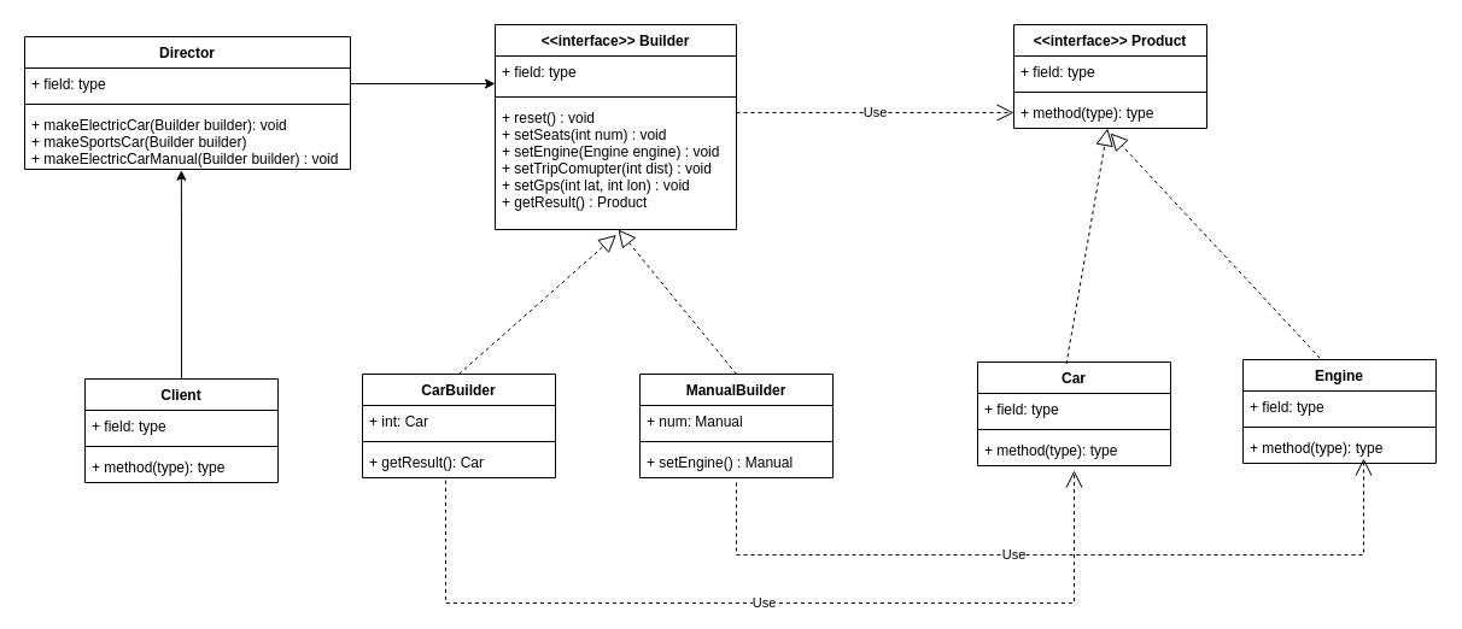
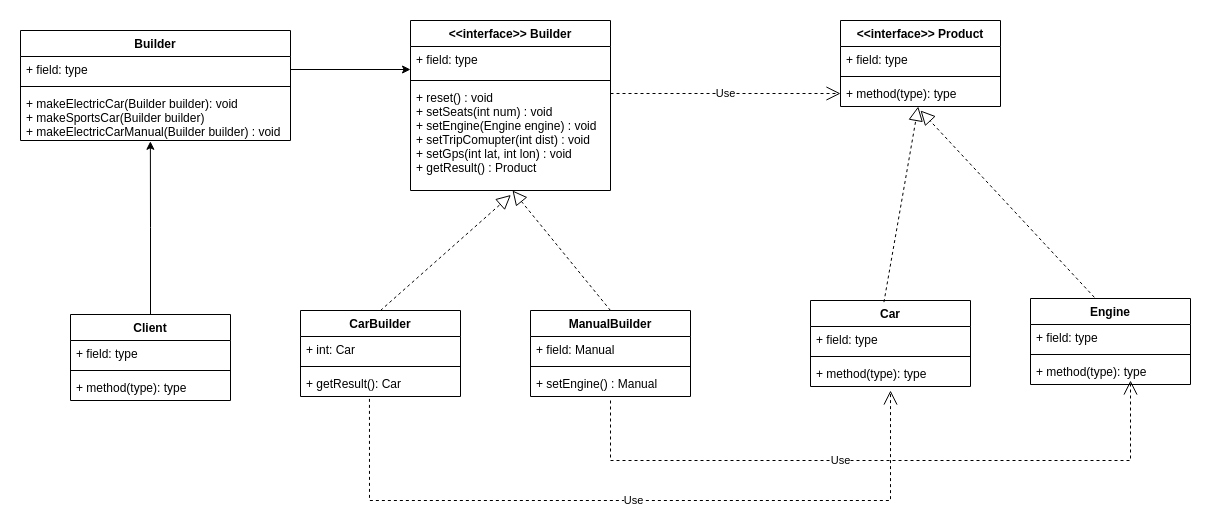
  <mxCell id="0" />
  <mxCell id="1" parent="0" />
  <mxCell id="2" value="CarBuilder" style="swimlane;fontStyle=1;align=center;verticalAlign=top;childLayout=stackLayout;horizontal=1;startSize=26;horizontalStack=0;resizeParent=1;resizeParentMax=0;resizeLast=0;collapsible=1;marginBottom=0;" vertex="1" parent="1"><mxGeometry x="300" y="310" width="160" height="86" as="geometry"><mxRectangle x="40" y="270" width="90" height="26" as="alternateBounds" /></mxGeometry></mxCell>
  <mxCell id="3" value="+ int: Car" style="text;strokeColor=none;fillColor=none;align=left;verticalAlign=top;spacingLeft=4;spacingRight=4;overflow=hidden;rotatable=0;points=[[0,0.5],[1,0.5]];portConstraint=eastwest;" vertex="1" parent="2"><mxGeometry y="26" width="160" height="26" as="geometry" /></mxCell>
  <mxCell id="4" value="" style="line;strokeWidth=1;fillColor=none;align=left;verticalAlign=middle;spacingTop=-1;spacingLeft=3;spacingRight=3;rotatable=0;labelPosition=right;points=[];portConstraint=eastwest;" vertex="1" parent="2"><mxGeometry y="52" width="160" height="8" as="geometry" /></mxCell>
  <mxCell id="5" value="+ getResult(): Car" style="text;strokeColor=none;fillColor=none;align=left;verticalAlign=top;spacingLeft=4;spacingRight=4;overflow=hidden;rotatable=0;points=[[0,0.5],[1,0.5]];portConstraint=eastwest;" vertex="1" parent="2"><mxGeometry y="60" width="160" height="26" as="geometry" /></mxCell>
  <mxCell id="6" value="ManualBuilder" style="swimlane;fontStyle=1;align=center;verticalAlign=top;childLayout=stackLayout;horizontal=1;startSize=26;horizontalStack=0;resizeParent=1;resizeParentMax=0;resizeLast=0;collapsible=1;marginBottom=0;" vertex="1" parent="1"><mxGeometry x="530" y="310" width="160" height="86" as="geometry" /></mxCell>
- <mxCell id="7" value="+ num: Manual" style="text;strokeColor=none;fillColor=none;align=left;verticalAlign=top;spacingLeft=4;spacingRight=4;overflow=hidden;rotatable=0;points=[[0,0.5],[1,0.5]];portConstraint=eastwest;" vertex="1" parent="6"><mxGeometry y="26" width="160" height="26" as="geometry" /></mxCell>
+ <mxCell id="7" value="+ field: Manual" style="text;strokeColor=none;fillColor=none;align=left;verticalAlign=top;spacingLeft=4;spacingRight=4;overflow=hidden;rotatable=0;points=[[0,0.5],[1,0.5]];portConstraint=eastwest;" vertex="1" parent="6"><mxGeometry y="26" width="160" height="26" as="geometry" /></mxCell>
  <mxCell id="8" value="" style="line;strokeWidth=1;fillColor=none;align=left;verticalAlign=middle;spacingTop=-1;spacingLeft=3;spacingRight=3;rotatable=0;labelPosition=right;points=[];portConstraint=eastwest;" vertex="1" parent="6"><mxGeometry y="52" width="160" height="8" as="geometry" /></mxCell>
  <mxCell id="9" value="+ setEngine() : Manual" style="text;strokeColor=none;fillColor=none;align=left;verticalAlign=top;spacingLeft=4;spacingRight=4;overflow=hidden;rotatable=0;points=[[0,0.5],[1,0.5]];portConstraint=eastwest;" vertex="1" parent="6"><mxGeometry y="60" width="160" height="26" as="geometry" /></mxCell>
  <mxCell id="10" value="&lt;&lt;interface&gt;&gt; Builder" style="swimlane;fontStyle=1;align=center;verticalAlign=top;childLayout=stackLayout;horizontal=1;startSize=26;horizontalStack=0;resizeParent=1;resizeParentMax=0;resizeLast=0;collapsible=1;marginBottom=0;" vertex="1" parent="1"><mxGeometry x="410" y="20" width="200" height="170" as="geometry" /></mxCell>
  <mxCell id="11" value="+ field: type" style="text;strokeColor=none;fillColor=none;align=left;verticalAlign=top;spacingLeft=4;spacingRight=4;overflow=hidden;rotatable=0;points=[[0,0.5],[1,0.5]];portConstraint=eastwest;" vertex="1" parent="10"><mxGeometry y="26" width="200" height="30" as="geometry" /></mxCell>
  <mxCell id="12" value="" style="line;strokeWidth=1;fillColor=none;align=left;verticalAlign=middle;spacingTop=-1;spacingLeft=3;spacingRight=3;rotatable=0;labelPosition=right;points=[];portConstraint=eastwest;" vertex="1" parent="10"><mxGeometry y="56" width="200" height="8" as="geometry" /></mxCell>
  <mxCell id="13" value="+ reset() : void &#10;+ setSeats(int num) : void &#10;+ setEngine(Engine engine) : void&#10;+ setTripComupter(int dist) : void&#10;+ setGps(int lat, int lon) : void&#10;+ getResult() : Product" style="text;strokeColor=none;fillColor=none;align=left;verticalAlign=top;spacingLeft=4;spacingRight=4;overflow=hidden;rotatable=0;points=[[0,0.5],[1,0.5]];portConstraint=eastwest;" vertex="1" parent="10"><mxGeometry y="64" width="200" height="106" as="geometry" /></mxCell>
  <mxCell id="14" value="" style="endArrow=block;dashed=1;endFill=0;endSize=12;html=1;rounded=0;entryX=0.502;entryY=1.042;entryDx=0;entryDy=0;entryPerimeter=0;exitX=0.5;exitY=0;exitDx=0;exitDy=0;" edge="1" parent="1" source="2" target="13"><mxGeometry width="160" relative="1" as="geometry"><mxPoint x="390" y="290" as="sourcePoint" /><mxPoint x="550" y="290" as="targetPoint" /></mxGeometry></mxCell>
  <mxCell id="15" value="" style="endArrow=block;dashed=1;endFill=0;endSize=12;html=1;rounded=0;entryX=0.41;entryY=1.042;entryDx=0;entryDy=0;entryPerimeter=0;exitX=0.5;exitY=0;exitDx=0;exitDy=0;" edge="1" parent="1" source="6"><mxGeometry width="160" relative="1" as="geometry"><mxPoint x="390" y="305.55" as="sourcePoint" /><mxPoint x="512" y="190.002" as="targetPoint" /></mxGeometry></mxCell>
- <mxCell id="16" value="Director" style="swimlane;fontStyle=1;align=center;verticalAlign=top;childLayout=stackLayout;horizontal=1;startSize=26;horizontalStack=0;resizeParent=1;resizeParentMax=0;resizeLast=0;collapsible=1;marginBottom=0;" vertex="1" parent="1"><mxGeometry x="20" y="30" width="270" height="110" as="geometry" /></mxCell>
+ <mxCell id="16" value="Builder" style="swimlane;fontStyle=1;align=center;verticalAlign=top;childLayout=stackLayout;horizontal=1;startSize=26;horizontalStack=0;resizeParent=1;resizeParentMax=0;resizeLast=0;collapsible=1;marginBottom=0;" vertex="1" parent="1"><mxGeometry x="20" y="30" width="270" height="110" as="geometry" /></mxCell>
  <mxCell id="17" value="+ field: type" style="text;strokeColor=none;fillColor=none;align=left;verticalAlign=top;spacingLeft=4;spacingRight=4;overflow=hidden;rotatable=0;points=[[0,0.5],[1,0.5]];portConstraint=eastwest;" vertex="1" parent="16"><mxGeometry y="26" width="270" height="26" as="geometry" /></mxCell>
  <mxCell id="18" value="" style="line;strokeWidth=1;fillColor=none;align=left;verticalAlign=middle;spacingTop=-1;spacingLeft=3;spacingRight=3;rotatable=0;labelPosition=right;points=[];portConstraint=eastwest;" vertex="1" parent="16"><mxGeometry y="52" width="270" height="8" as="geometry" /></mxCell>
  <mxCell id="19" value="+ makeElectricCar(Builder builder): void&#10;+ makeSportsCar(Builder builder)&#10;+ makeElectricCarManual(Builder builder) : void " style="text;strokeColor=none;fillColor=none;align=left;verticalAlign=top;spacingLeft=4;spacingRight=4;overflow=hidden;rotatable=0;points=[[0,0.5],[1,0.5]];portConstraint=eastwest;" vertex="1" parent="16"><mxGeometry y="60" width="270" height="50" as="geometry" /></mxCell>
  <mxCell id="20" style="edgeStyle=orthogonalEdgeStyle;rounded=0;orthogonalLoop=1;jettySize=auto;html=1;entryX=0.481;entryY=1.016;entryDx=0;entryDy=0;entryPerimeter=0;" edge="1" parent="1" source="21" target="19"><mxGeometry relative="1" as="geometry"><mxPoint x="150" y="160" as="targetPoint" /></mxGeometry></mxCell>
  <mxCell id="21" value="Client" style="swimlane;fontStyle=1;align=center;verticalAlign=top;childLayout=stackLayout;horizontal=1;startSize=26;horizontalStack=0;resizeParent=1;resizeParentMax=0;resizeLast=0;collapsible=1;marginBottom=0;" vertex="1" parent="1"><mxGeometry x="70" y="314" width="160" height="86" as="geometry" /></mxCell>
  <mxCell id="22" value="+ field: type" style="text;strokeColor=none;fillColor=none;align=left;verticalAlign=top;spacingLeft=4;spacingRight=4;overflow=hidden;rotatable=0;points=[[0,0.5],[1,0.5]];portConstraint=eastwest;" vertex="1" parent="21"><mxGeometry y="26" width="160" height="26" as="geometry" /></mxCell>
  <mxCell id="23" value="" style="line;strokeWidth=1;fillColor=none;align=left;verticalAlign=middle;spacingTop=-1;spacingLeft=3;spacingRight=3;rotatable=0;labelPosition=right;points=[];portConstraint=eastwest;" vertex="1" parent="21"><mxGeometry y="52" width="160" height="8" as="geometry" /></mxCell>
  <mxCell id="24" value="+ method(type): type" style="text;strokeColor=none;fillColor=none;align=left;verticalAlign=top;spacingLeft=4;spacingRight=4;overflow=hidden;rotatable=0;points=[[0,0.5],[1,0.5]];portConstraint=eastwest;" vertex="1" parent="21"><mxGeometry y="60" width="160" height="26" as="geometry" /></mxCell>
  <mxCell id="25" value="&lt;&lt;interface&gt;&gt; Product" style="swimlane;fontStyle=1;align=center;verticalAlign=top;childLayout=stackLayout;horizontal=1;startSize=26;horizontalStack=0;resizeParent=1;resizeParentMax=0;resizeLast=0;collapsible=1;marginBottom=0;" vertex="1" parent="1"><mxGeometry x="840" y="20" width="160" height="86" as="geometry" /></mxCell>
  <mxCell id="26" value="+ field: type" style="text;strokeColor=none;fillColor=none;align=left;verticalAlign=top;spacingLeft=4;spacingRight=4;overflow=hidden;rotatable=0;points=[[0,0.5],[1,0.5]];portConstraint=eastwest;" vertex="1" parent="25"><mxGeometry y="26" width="160" height="26" as="geometry" /></mxCell>
  <mxCell id="27" value="" style="line;strokeWidth=1;fillColor=none;align=left;verticalAlign=middle;spacingTop=-1;spacingLeft=3;spacingRight=3;rotatable=0;labelPosition=right;points=[];portConstraint=eastwest;" vertex="1" parent="25"><mxGeometry y="52" width="160" height="8" as="geometry" /></mxCell>
  <mxCell id="28" value="+ method(type): type" style="text;strokeColor=none;fillColor=none;align=left;verticalAlign=top;spacingLeft=4;spacingRight=4;overflow=hidden;rotatable=0;points=[[0,0.5],[1,0.5]];portConstraint=eastwest;" vertex="1" parent="25"><mxGeometry y="60" width="160" height="26" as="geometry" /></mxCell>
  <mxCell id="29" value="Car" style="swimlane;fontStyle=1;align=center;verticalAlign=top;childLayout=stackLayout;horizontal=1;startSize=26;horizontalStack=0;resizeParent=1;resizeParentMax=0;resizeLast=0;collapsible=1;marginBottom=0;" vertex="1" parent="1"><mxGeometry y="300" width="160" height="86" as="geometry" x="810" /></mxCell>
  <mxCell id="30" value="+ field: type" style="text;strokeColor=none;fillColor=none;align=left;verticalAlign=top;spacingLeft=4;spacingRight=4;overflow=hidden;rotatable=0;points=[[0,0.5],[1,0.5]];portConstraint=eastwest;" vertex="1" parent="29"><mxGeometry y="26" width="160" height="26" as="geometry" /></mxCell>
  <mxCell id="31" value="" style="line;strokeWidth=1;fillColor=none;align=left;verticalAlign=middle;spacingTop=-1;spacingLeft=3;spacingRight=3;rotatable=0;labelPosition=right;points=[];portConstraint=eastwest;" vertex="1" parent="29"><mxGeometry y="52" width="160" height="8" as="geometry" /></mxCell>
  <mxCell id="32" value="+ method(type): type" style="text;strokeColor=none;fillColor=none;align=left;verticalAlign=top;spacingLeft=4;spacingRight=4;overflow=hidden;rotatable=0;points=[[0,0.5],[1,0.5]];portConstraint=eastwest;" vertex="1" parent="29"><mxGeometry y="60" width="160" height="26" as="geometry" /></mxCell>
  <mxCell id="33" value="Engine" style="swimlane;fontStyle=1;align=center;verticalAlign=top;childLayout=stackLayout;horizontal=1;startSize=26;horizontalStack=0;resizeParent=1;resizeParentMax=0;resizeLast=0;collapsible=1;marginBottom=0;" vertex="1" parent="1"><mxGeometry x="1030" y="298" width="160" height="86" as="geometry" /></mxCell>
  <mxCell id="34" value="+ field: type" style="text;strokeColor=none;fillColor=none;align=left;verticalAlign=top;spacingLeft=4;spacingRight=4;overflow=hidden;rotatable=0;points=[[0,0.5],[1,0.5]];portConstraint=eastwest;" vertex="1" parent="33"><mxGeometry y="26" width="160" height="26" as="geometry" /></mxCell>
  <mxCell id="35" value="" style="line;strokeWidth=1;fillColor=none;align=left;verticalAlign=middle;spacingTop=-1;spacingLeft=3;spacingRight=3;rotatable=0;labelPosition=right;points=[];portConstraint=eastwest;" vertex="1" parent="33"><mxGeometry y="52" width="160" height="8" as="geometry" /></mxCell>
  <mxCell id="36" value="+ method(type): type" style="text;strokeColor=none;fillColor=none;align=left;verticalAlign=top;spacingLeft=4;spacingRight=4;overflow=hidden;rotatable=0;points=[[0,0.5],[1,0.5]];portConstraint=eastwest;" vertex="1" parent="33"><mxGeometry y="60" width="160" height="26" as="geometry" /></mxCell>
  <mxCell id="37" value="" style="endArrow=block;dashed=1;endFill=0;endSize=12;html=1;rounded=0;exitX=0.459;exitY=0.019;exitDx=0;exitDy=0;exitPerimeter=0;" edge="1" parent="1" source="29" target="28"><mxGeometry width="160" relative="1" as="geometry"><mxPoint x="850" y="210" as="sourcePoint" /><mxPoint x="1010" y="210" as="targetPoint" /></mxGeometry></mxCell>
  <mxCell id="38" value="" style="endArrow=block;dashed=1;endFill=0;endSize=12;html=1;rounded=0;exitX=0.399;exitY=-0.014;exitDx=0;exitDy=0;exitPerimeter=0;" edge="1" parent="1" source="33"><mxGeometry width="160" relative="1" as="geometry"><mxPoint x="893.44" y="311.634" as="sourcePoint" /><mxPoint x="920" y="110" as="targetPoint" /></mxGeometry></mxCell>
  <mxCell id="39" value="Use" style="endArrow=open;endSize=12;dashed=1;html=1;rounded=0;exitX=0.431;exitY=1.092;exitDx=0;exitDy=0;exitPerimeter=0;" edge="1" parent="1" source="5"><mxGeometry width="160" relative="1" as="geometry"><mxPoint x="370" y="460" as="sourcePoint" /><mxPoint x="890" y="390" as="targetPoint" /><Array as="points"><mxPoint x="369" y="500" /><mxPoint x="890" y="500" /></Array></mxGeometry></mxCell>
  <mxCell id="40" value="Use" style="endArrow=open;endSize=12;dashed=1;html=1;rounded=0;entryX=0.625;entryY=0.846;entryDx=0;entryDy=0;entryPerimeter=0;" edge="1" parent="1" target="36"><mxGeometry x="-0.121" width="160" relative="1" as="geometry"><mxPoint x="610" y="400" as="sourcePoint" /><mxPoint x="1100" y="420" as="targetPoint" /><Array as="points"><mxPoint x="610" y="460" /><mxPoint x="1130" y="460" /></Array><mxPoint as="offset" /></mxGeometry></mxCell>
  <mxCell id="41" style="edgeStyle=orthogonalEdgeStyle;rounded=0;orthogonalLoop=1;jettySize=auto;html=1;entryX=0;entryY=0.767;entryDx=0;entryDy=0;entryPerimeter=0;" edge="1" parent="1" source="17" target="11"><mxGeometry relative="1" as="geometry" /></mxCell>
  <mxCell id="42" value="Use" style="endArrow=open;endSize=12;dashed=1;html=1;rounded=0;entryX=0;entryY=0.5;entryDx=0;entryDy=0;" edge="1" parent="1" target="28"><mxGeometry width="160" relative="1" as="geometry"><mxPoint x="610" y="93" as="sourcePoint" /><mxPoint x="770" y="160" as="targetPoint" /></mxGeometry></mxCell>
